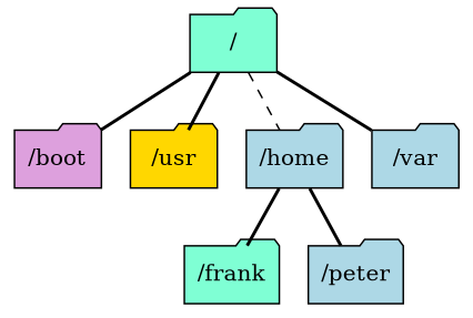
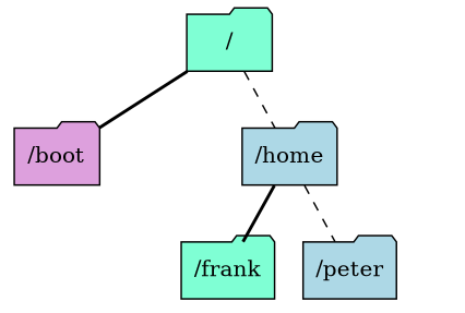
  strict graph {
    fontname="DejaVu Serif"
    node [fillcolor=lightblue fontname="DejaVu Serif" shape=folder style=filled]
    edge [fontname="DejaVu Serif" style=bold]
    n1 [fillcolor=aquamarine label="/"]
    "/boot" [fillcolor=plum]
-   "/usr" [fillcolor=gold]
    "/home"
-   "/var"
    "/frank" [fillcolor=aquamarine]
    "/peter"
    n1 -- "/boot"
-   n1 -- "/usr"
    n1 -- "/home" [style=dashed]
-   n1 -- "/var"
    "/home" -- "/frank"
-   "/home" -- "/peter"
+   "/home" -- "/peter" [style=dashed]
  }
